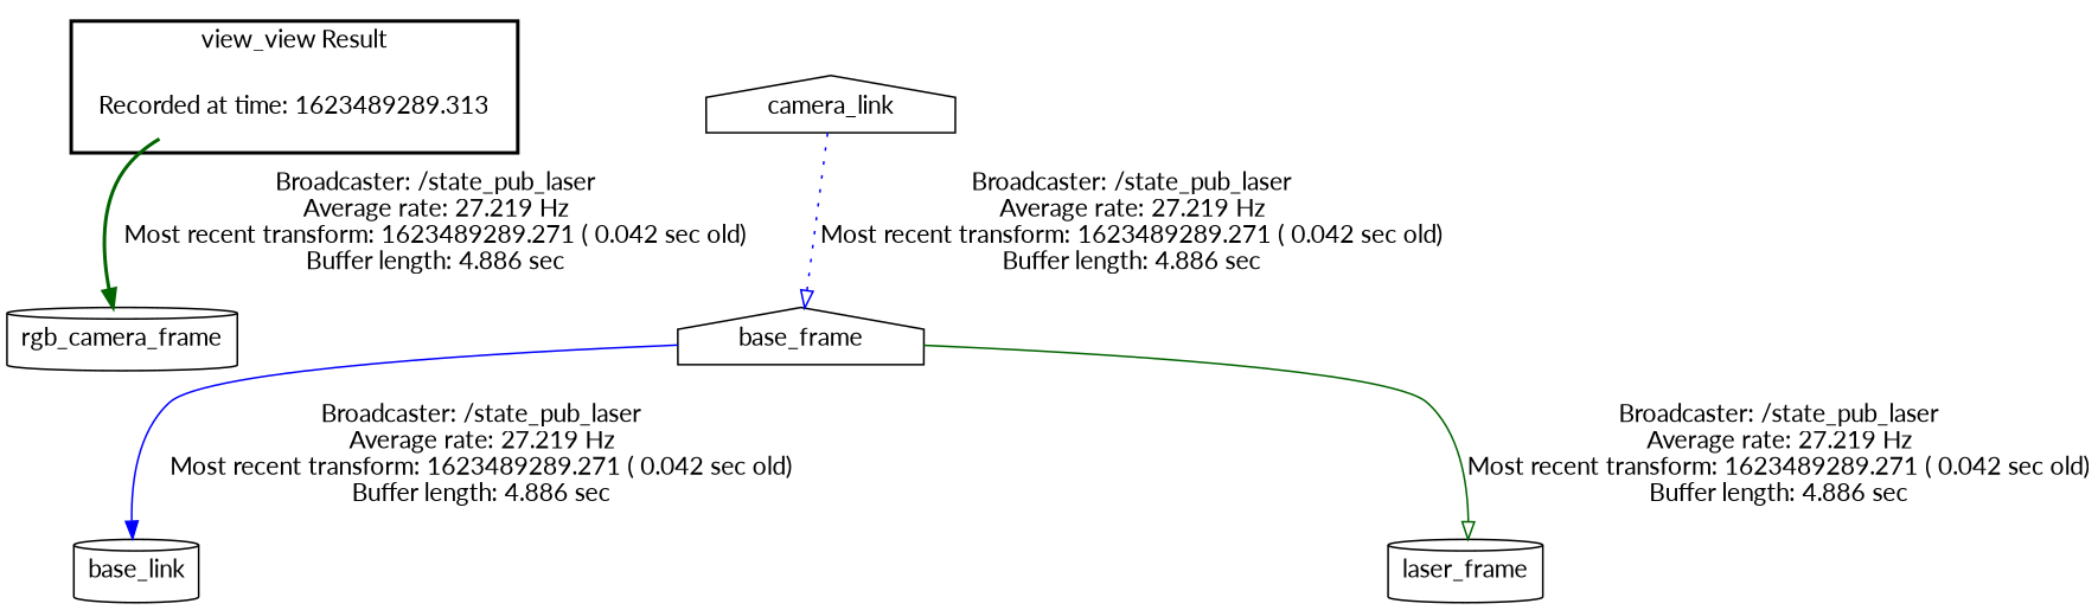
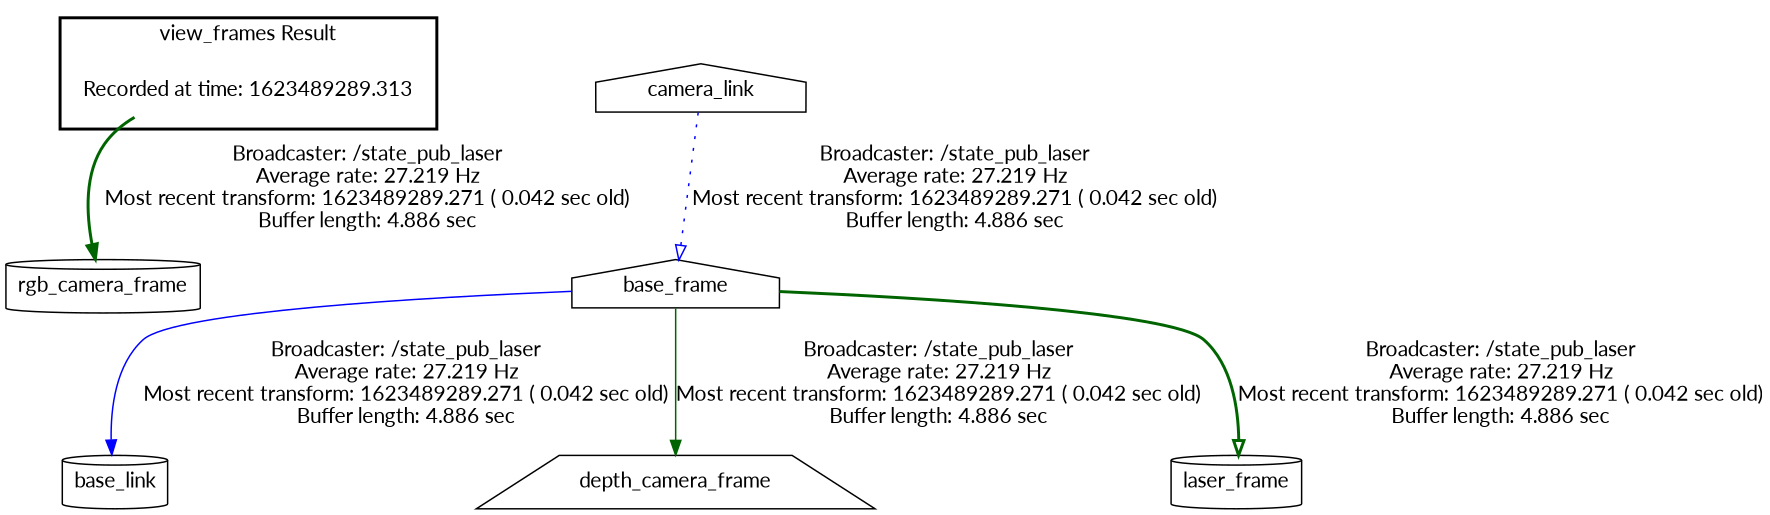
  digraph {
    fontname=Lato
    node [fontname=Lato shape=cylinder]
    edge [fontname=Lato style=bold arrowhead=normal color=darkgreen]
    "Recorded at time: 1623489289.313" [shape=plaintext]
    base_frame [shape=house]
    rgb_camera_frame
    base_link
+   depth_camera_frame [shape=trapezium]
    laser_frame
    camera_link [shape=house]
    subgraph cluster_1 {
      color=black
-     label="view_view Result"
+     label="view_frames Result"
      style=bold
      "Recorded at time: 1623489289.313"
    }
    "Recorded at time: 1623489289.313" -> base_frame [style=invis arrowhead="" color=""]
    "Recorded at time: 1623489289.313" -> rgb_camera_frame [label="Broadcaster: /state_pub_laser\nAverage rate: 27.219 Hz\nMost recent transform: 1623489289.271 ( 0.042 sec old)\nBuffer length: 4.886 sec\n"]
    base_frame -> base_link [color=blue label="Broadcaster: /state_pub_laser\nAverage rate: 27.219 Hz\nMost recent transform: 1623489289.271 ( 0.042 sec old)\nBuffer length: 4.886 sec\n" style=solid]
-   base_frame -> laser_frame [arrowhead=onormal label="Broadcaster: /state_pub_laser\nAverage rate: 27.219 Hz\nMost recent transform: 1623489289.271 ( 0.042 sec old)\nBuffer length: 4.886 sec\n" style=solid]
+   base_frame -> depth_camera_frame [label="Broadcaster: /state_pub_laser\nAverage rate: 27.219 Hz\nMost recent transform: 1623489289.271 ( 0.042 sec old)\nBuffer length: 4.886 sec\n" style=solid]
+   base_frame -> laser_frame [arrowhead=onormal label="Broadcaster: /state_pub_laser\nAverage rate: 27.219 Hz\nMost recent transform: 1623489289.271 ( 0.042 sec old)\nBuffer length: 4.886 sec\n"]
    camera_link -> base_frame [arrowhead=onormal color=blue label="Broadcaster: /state_pub_laser\nAverage rate: 27.219 Hz\nMost recent transform: 1623489289.271 ( 0.042 sec old)\nBuffer length: 4.886 sec\n" style=dotted]
  }
